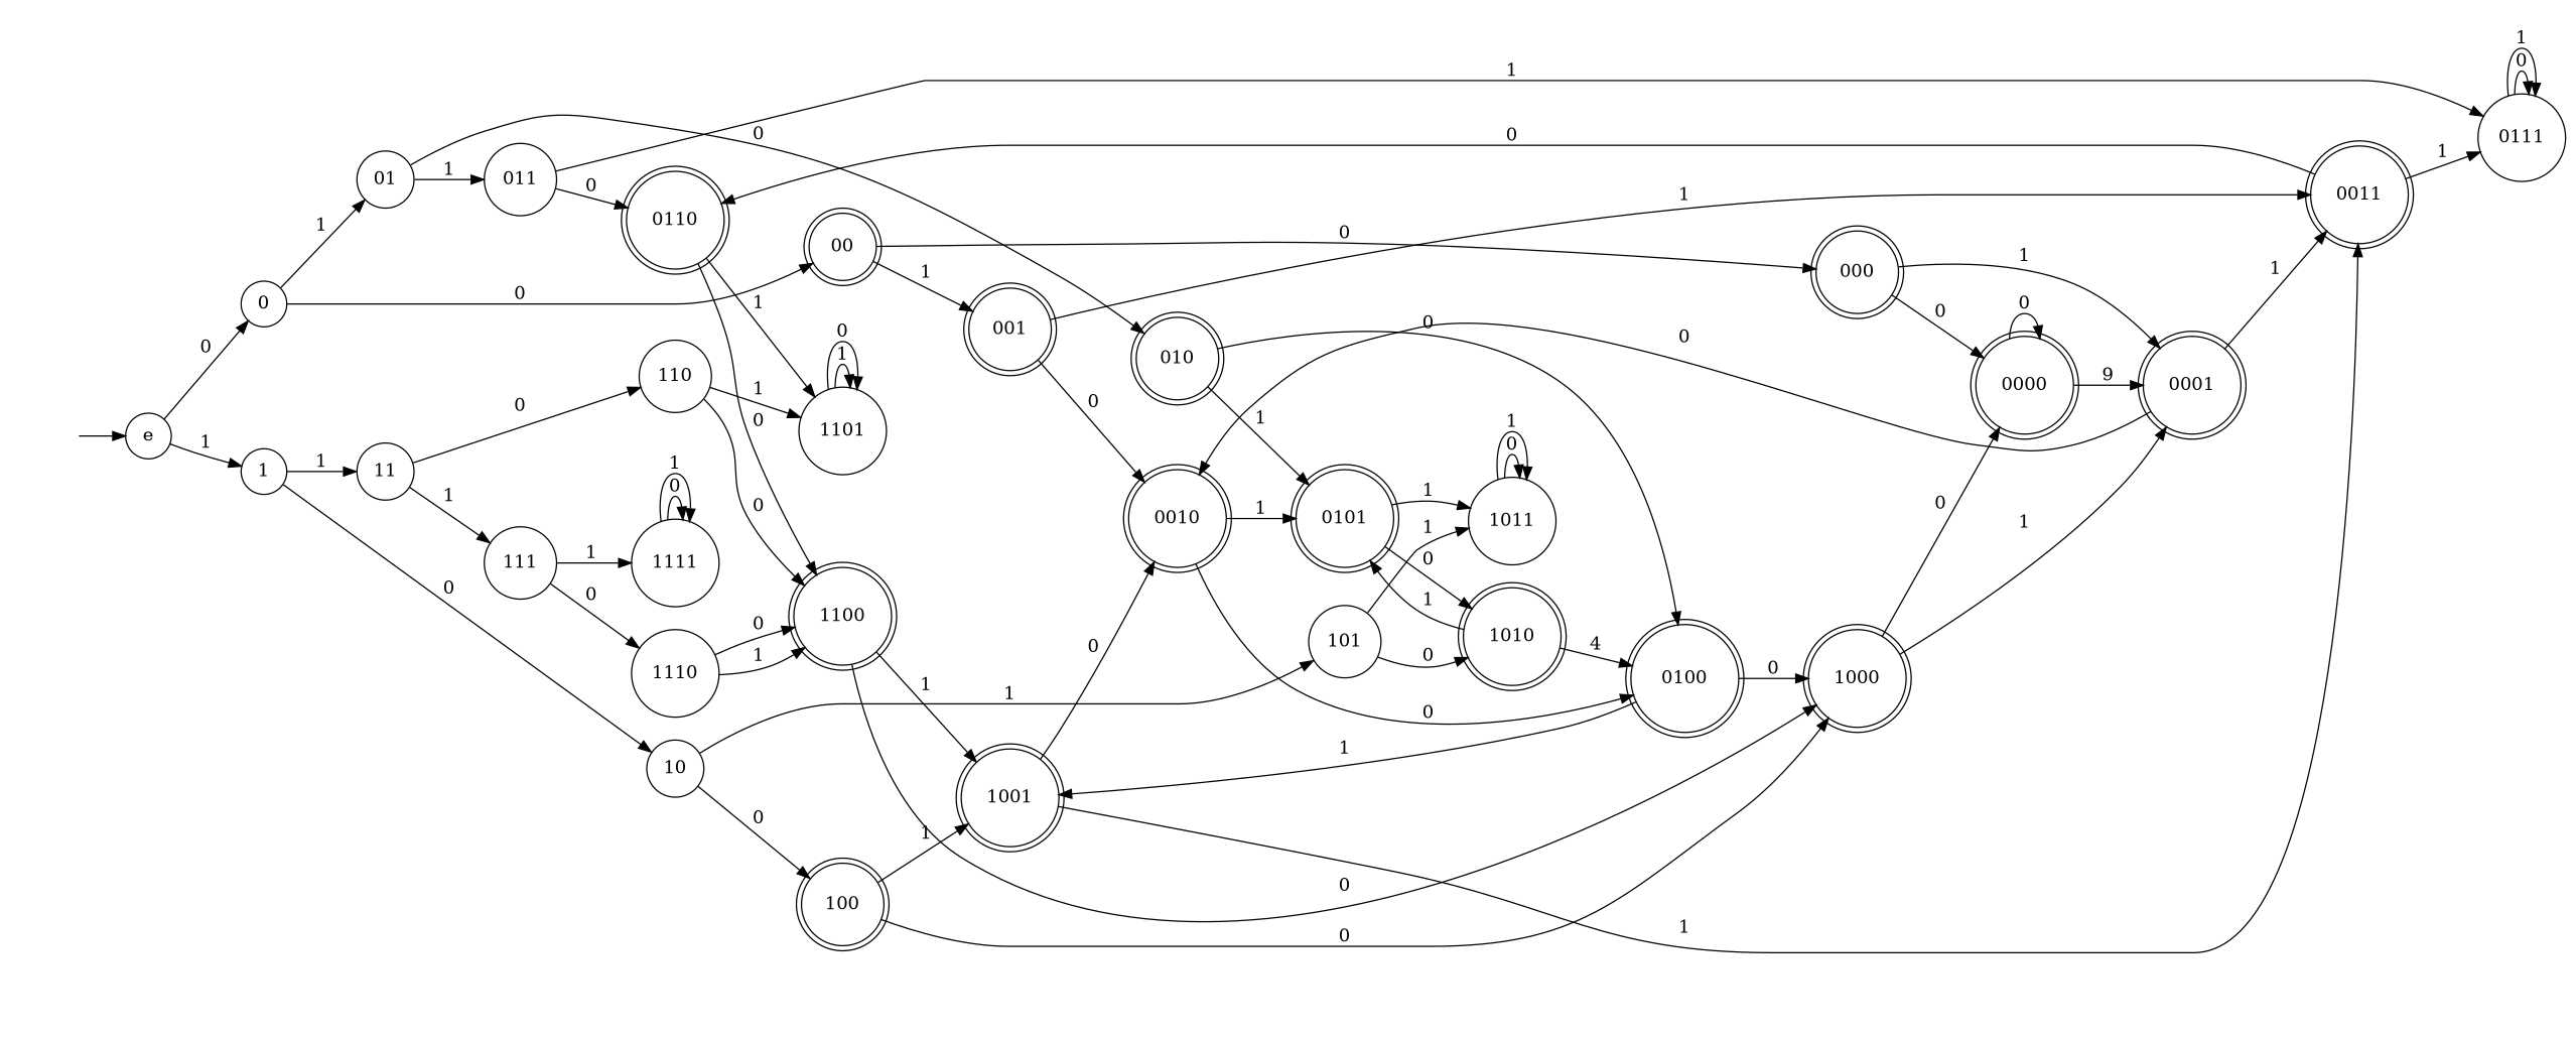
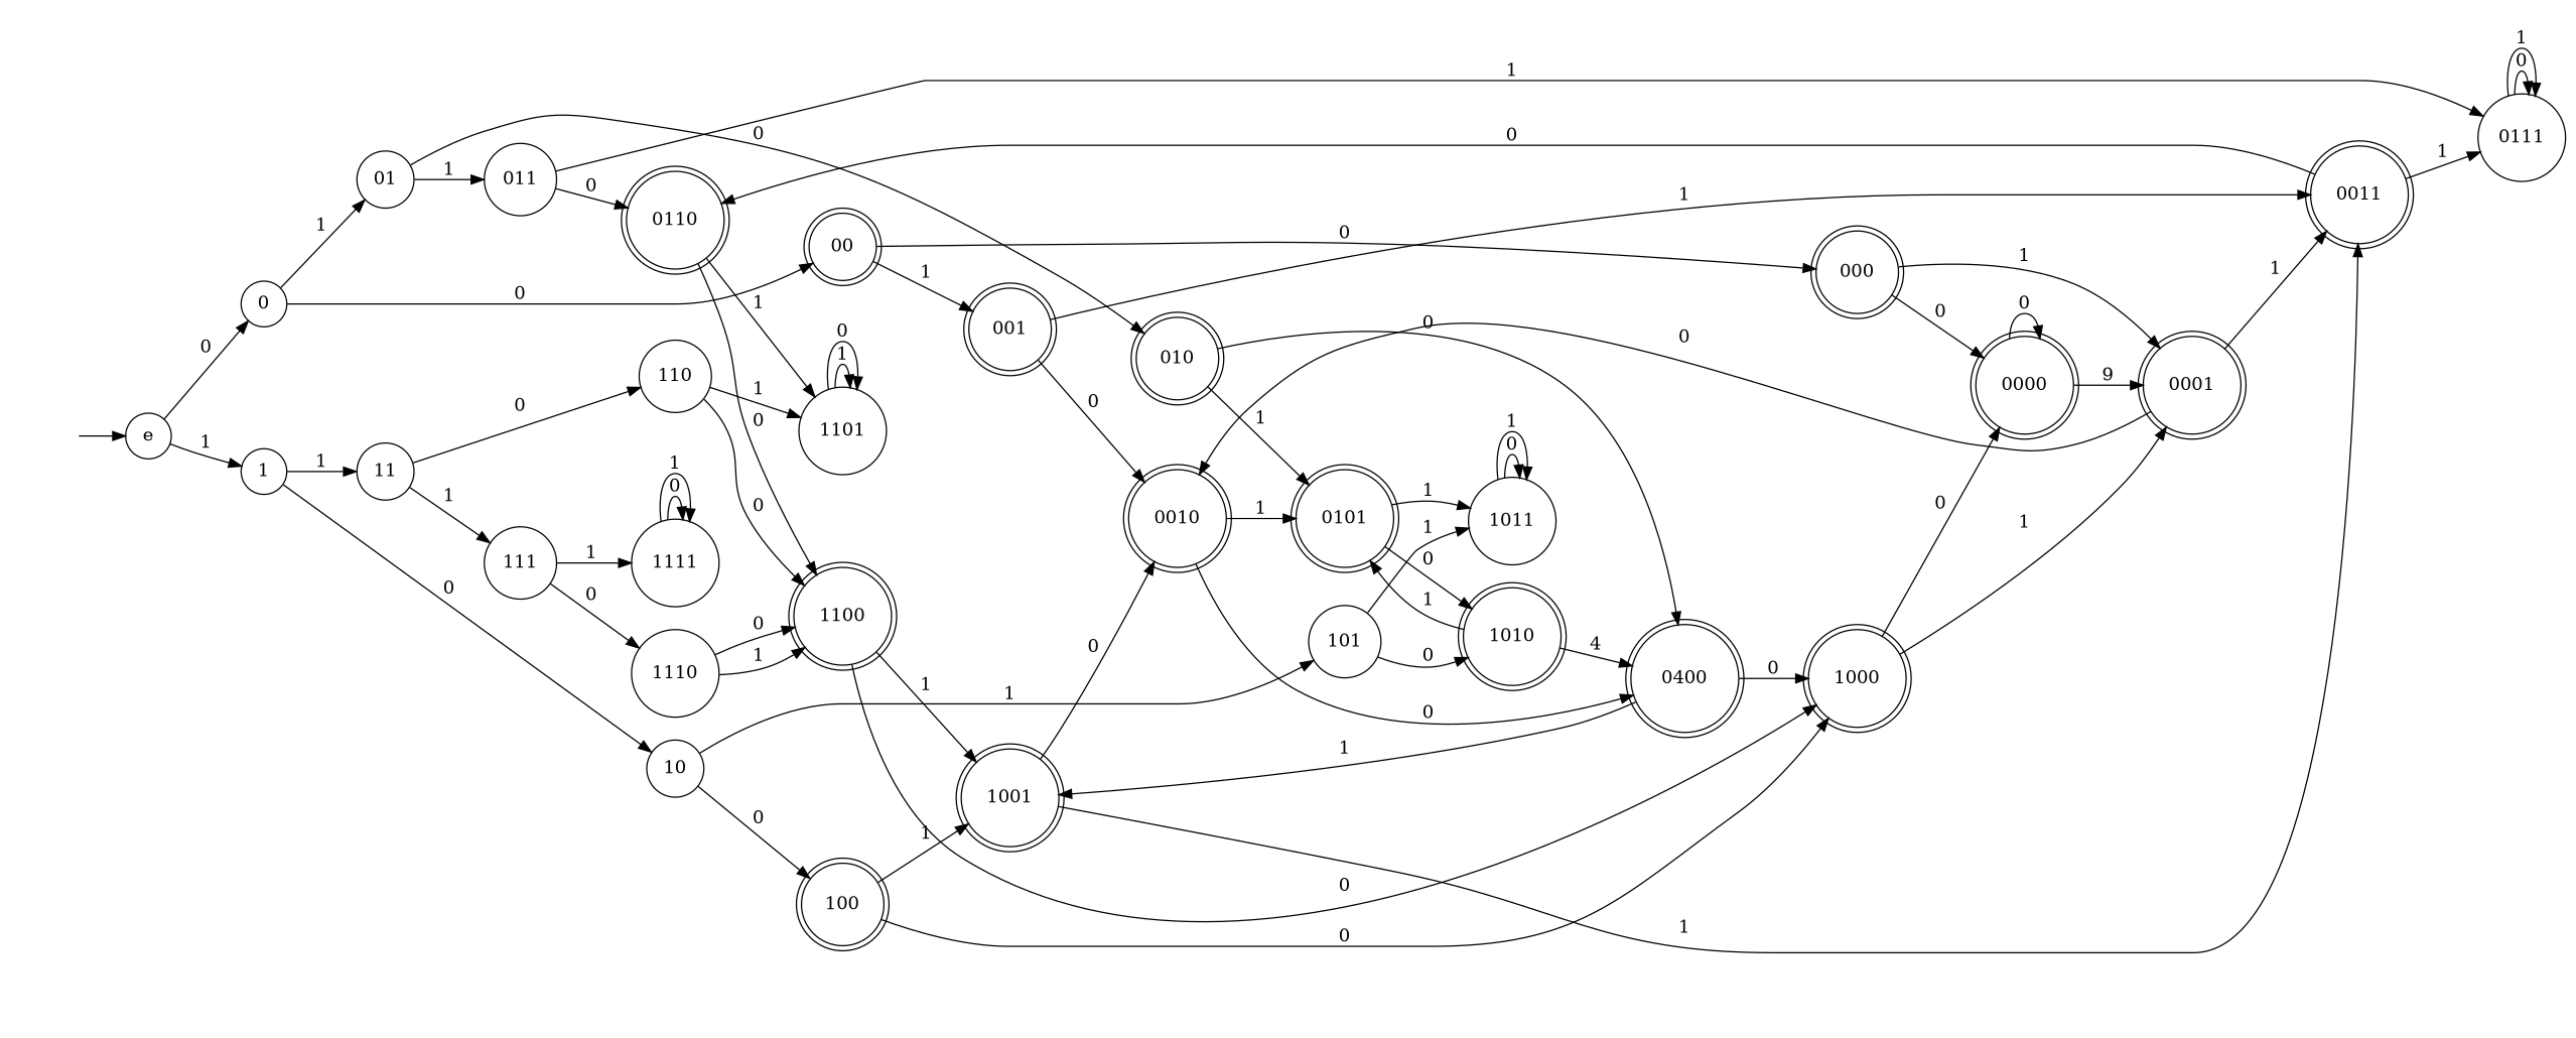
  digraph {
    fontsize=12
    rankdir=LR
    node [shape=circle peripheries=2]
    "" [shape=plaintext peripheries=""]
    e [peripheries=1]
    0 [peripheries=1]
    1 [peripheries=1]
    11 [peripheries=1]
    111 [peripheries=1]
    110 [peripheries=1]
    1111 [peripheries=1]
    1110 [peripheries=1]
    1100
    1101 [peripheries=1]
    01 [peripheries=1]
    011 [peripheries=1]
    010
    0111 [peripheries=1]
    0110
    0101
-   0100
+   0100 [label=0400]
    00
    10 [peripheries=1]
    001
    000
    1001
    1000
    101 [peripheries=1]
    100
    1011 [peripheries=1]
    1010
    0000
    0001
    0011
    0010
    "" -> e
    e -> 0 [label=" 0 "]
    e -> 1 [label=" 1 "]
    0 -> 01 [label=" 1 "]
    0 -> 00 [label=" 0 "]
    1 -> 11 [label=" 1 "]
    1 -> 10 [label=" 0 "]
    11 -> 111 [label=" 1 "]
    11 -> 110 [label=" 0 "]
    111 -> 1111 [label=" 1 "]
    111 -> 1110 [label=" 0 "]
    110 -> 1100 [label=" 0 "]
    110 -> 1101 [label=" 1 "]
    1111 -> 1111 [label=" 0 "]
    1111 -> 1111 [label=" 1 "]
    1110 -> 1100 [label=" 0 "]
    1110 -> 1100 [label=" 1 "]
    1100 -> 1001 [label=" 1 "]
    1100 -> 1000 [label=" 0 "]
    1101 -> 1101 [label=" 1 "]
    1101 -> 1101 [label=" 0 "]
    01 -> 011 [label=" 1 "]
    01 -> 010 [label=" 0 "]
    011 -> 0111 [label=" 1 "]
    011 -> 0110 [label=" 0 "]
    010 -> 0101 [label=" 1 "]
    010 -> 0100 [label=" 0 "]
    0111 -> 0111 [label=" 0 "]
    0111 -> 0111 [label=" 1 "]
    0110 -> 1100 [label=" 0 "]
    0110 -> 1101 [label=" 1 "]
    0101 -> 1011 [label=" 1 "]
    0101 -> 1010 [label=" 0 "]
    0100 -> 1001 [label=" 1 "]
    0100 -> 1000 [label=" 0 "]
    00 -> 001 [label=" 1 "]
    00 -> 000 [label=" 0 "]
    10 -> 101 [label=" 1 "]
    10 -> 100 [label=" 0 "]
    001 -> 0011 [label=" 1 "]
    001 -> 0010 [label=" 0 "]
    000 -> 0000 [label=" 0 "]
    000 -> 0001 [label=" 1 "]
    1001 -> 0011 [label=" 1 "]
    1001 -> 0010 [label=" 0 "]
    1000 -> 0000 [label=" 0 "]
    1000 -> 0001 [label=" 1 "]
    101 -> 1011 [label=" 1 "]
    101 -> 1010 [label=" 0 "]
    100 -> 1001 [label=" 1 "]
    100 -> 1000 [label=" 0 "]
    1011 -> 1011 [label=" 0 "]
    1011 -> 1011 [label=" 1 "]
    1010 -> 0101 [label=" 1 "]
    1010 -> 0100 [label=" 4 "]
    0000 -> 0000 [label=" 0 "]
    0000 -> 0001 [label=" 9 "]
    0001 -> 0011 [label=" 1 "]
    0001 -> 0010 [label=" 0 "]
    0011 -> 0111 [label=" 1 "]
    0011 -> 0110 [label=" 0 "]
    0010 -> 0101 [label=" 1 "]
    0010 -> 0100 [label=" 0 "]
  }
